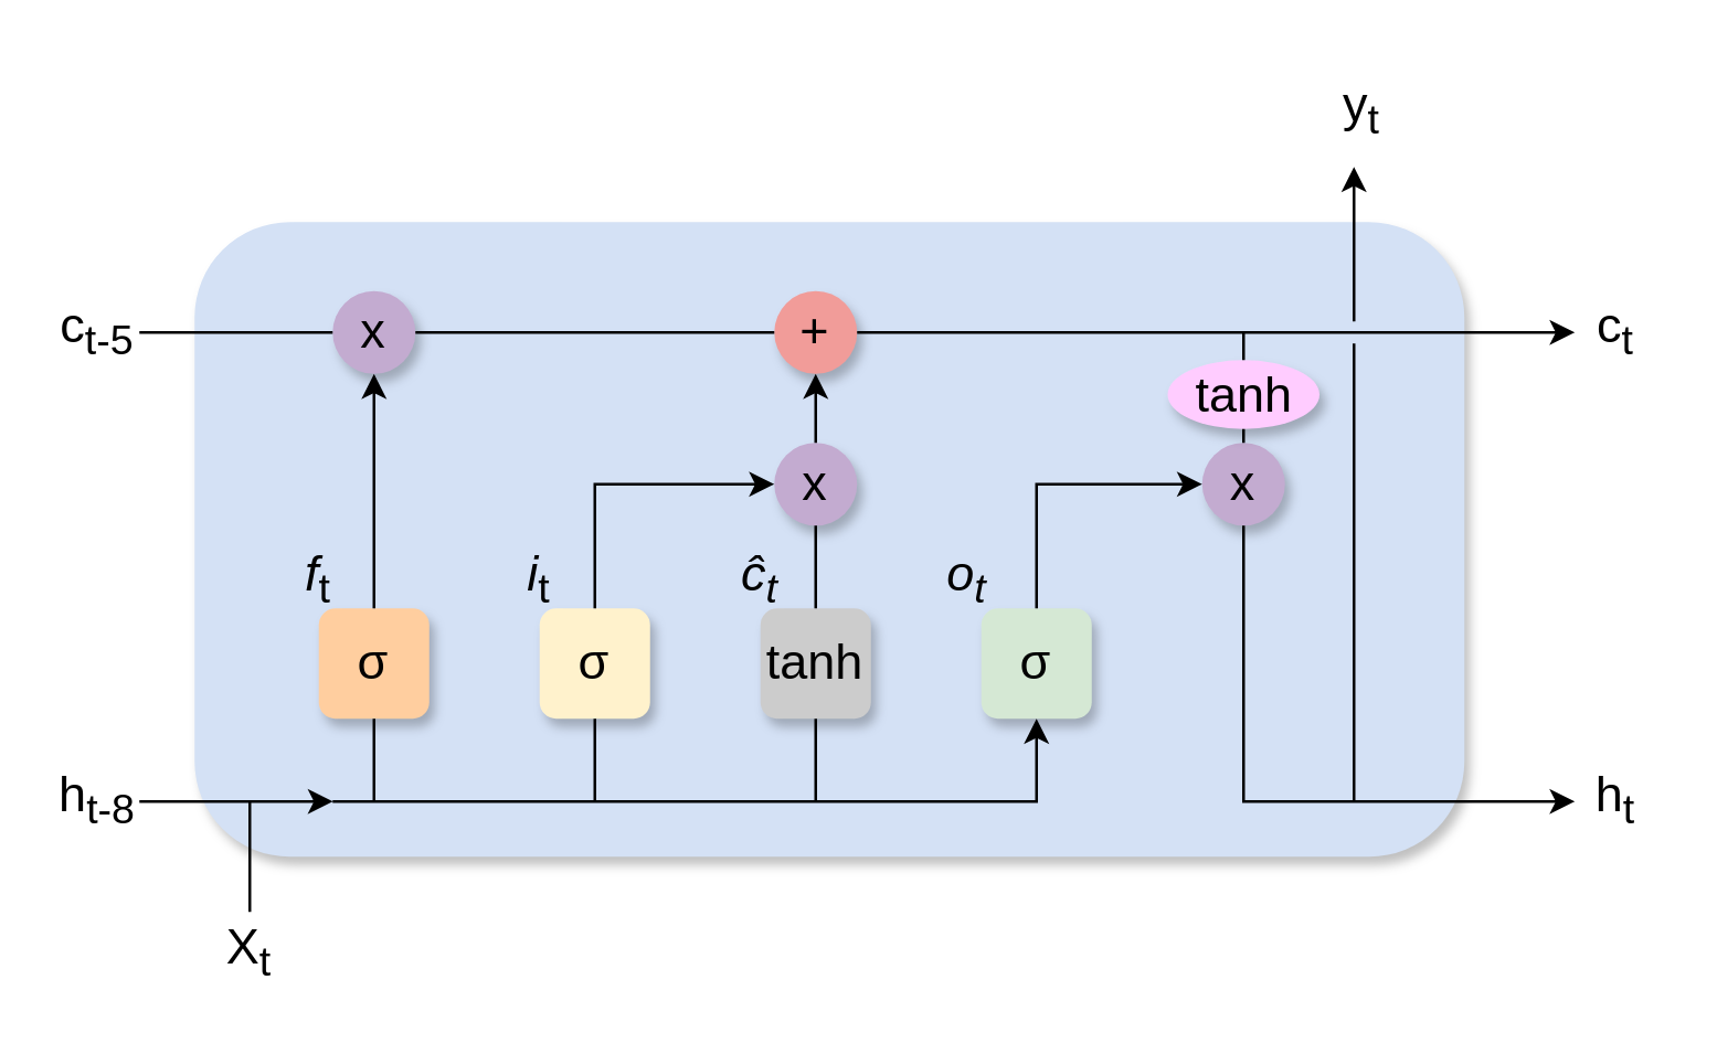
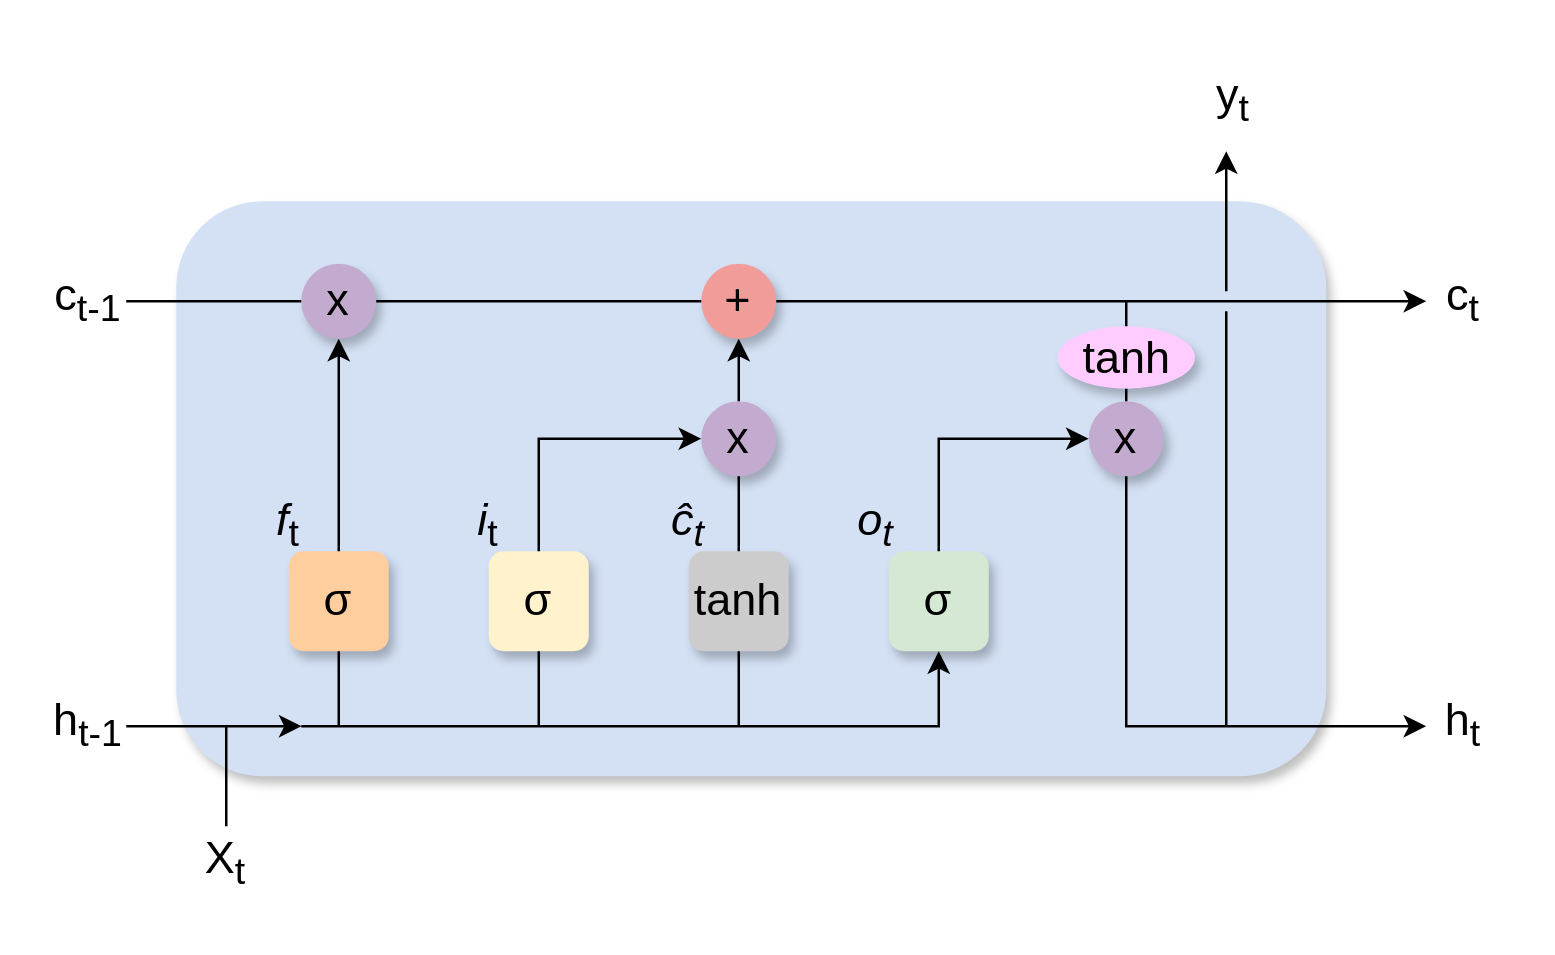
  <mxCell id="0" />
  <mxCell id="1" parent="0" />
  <mxCell id="2" value="" style="rounded=1;whiteSpace=wrap;html=1;fillColor=#D4E1F5;strokeColor=none;shadow=1;" vertex="1" parent="1"><mxGeometry x="70" y="80" width="460" height="230" as="geometry" /></mxCell>
  <mxCell id="3" value="&lt;font style=&quot;font-size: 18px;&quot;&gt;σ&lt;/font&gt;" style="rounded=1;whiteSpace=wrap;html=1;fillColor=#FFCE9F;shadow=1;strokeColor=none;" vertex="1" parent="1"><mxGeometry x="115" y="220" width="40" height="40" as="geometry" /></mxCell>
  <mxCell id="4" value="&lt;font style=&quot;font-size: 18px;&quot;&gt;σ&lt;/font&gt;" style="rounded=1;whiteSpace=wrap;html=1;fillColor=#FFF2CC;shadow=1;strokeColor=none;" vertex="1" parent="1"><mxGeometry x="195" y="220" width="40" height="40" as="geometry" /></mxCell>
  <mxCell id="5" value="&lt;font style=&quot;font-size: 18px;&quot;&gt;tanh&lt;/font&gt;" style="rounded=1;whiteSpace=wrap;html=1;fillColor=#CCCCCC;shadow=1;strokeColor=none;" vertex="1" parent="1"><mxGeometry x="275" y="220" width="40" height="40" as="geometry" /></mxCell>
  <mxCell id="6" value="&lt;font style=&quot;font-size: 18px;&quot;&gt;σ&lt;/font&gt;" style="rounded=1;whiteSpace=wrap;html=1;fillColor=#D5E8D4;shadow=1;strokeColor=none;" vertex="1" parent="1"><mxGeometry x="355" y="220" width="40" height="40" as="geometry" /></mxCell>
  <mxCell id="7" value="&lt;font style=&quot;font-size: 18px;&quot;&gt;x&lt;/font&gt;" style="ellipse;whiteSpace=wrap;html=1;aspect=fixed;fillColor=#C3ABD0;shadow=1;strokeColor=none;" vertex="1" parent="1"><mxGeometry x="435" y="160" width="30" height="30" as="geometry" /></mxCell>
  <mxCell id="8" value="&lt;font style=&quot;font-size: 18px;&quot;&gt;tanh&lt;/font&gt;" style="ellipse;whiteSpace=wrap;html=1;fillColor=#FFCCFF;shadow=1;strokeColor=none;" vertex="1" parent="1"><mxGeometry x="422.5" y="130" width="55" height="25" as="geometry" /></mxCell>
  <mxCell id="9" value="&lt;font style=&quot;font-size: 18px;&quot;&gt;x&lt;/font&gt;" style="ellipse;whiteSpace=wrap;html=1;aspect=fixed;fillColor=#C3ABD0;shadow=1;strokeColor=none;" vertex="1" parent="1"><mxGeometry x="120" y="105" width="30" height="30" as="geometry" /></mxCell>
  <mxCell id="10" value="&lt;font style=&quot;font-size: 18px;&quot;&gt;+&lt;/font&gt;" style="ellipse;whiteSpace=wrap;html=1;aspect=fixed;fillColor=#F19C99;shadow=1;strokeColor=none;" vertex="1" parent="1"><mxGeometry x="280" y="105" width="30" height="30" as="geometry" /></mxCell>
  <mxCell id="11" value="&lt;font style=&quot;font-size: 18px;&quot;&gt;x&lt;/font&gt;" style="ellipse;whiteSpace=wrap;html=1;aspect=fixed;fillColor=#C3ABD0;shadow=1;strokeColor=none;" vertex="1" parent="1"><mxGeometry x="280" y="160" width="30" height="30" as="geometry" /></mxCell>
  <mxCell id="12" value="" style="endArrow=classic;html=1;rounded=0;entryX=0.109;entryY=0.913;entryDx=0;entryDy=0;entryPerimeter=0;startArrow=none;" edge="1" parent="1" source="27" target="2"><mxGeometry width="50" height="50" relative="1" as="geometry"><mxPoint x="40" y="290" as="sourcePoint" /><mxPoint x="100" y="290" as="targetPoint" /></mxGeometry></mxCell>
  <mxCell id="13" value="" style="endArrow=none;html=1;rounded=0;startArrow=none;" edge="1" parent="1" source="14"><mxGeometry width="50" height="50" relative="1" as="geometry"><mxPoint x="90" y="330" as="sourcePoint" /><mxPoint x="90" y="290" as="targetPoint" /></mxGeometry></mxCell>
  <mxCell id="14" value="&lt;font style=&quot;font-size: 18px;&quot;&gt;X&lt;sub&gt;t&lt;/sub&gt;&lt;/font&gt;" style="text;html=1;strokeColor=none;fillColor=none;align=center;verticalAlign=middle;whiteSpace=wrap;rounded=0;" vertex="1" parent="1"><mxGeometry x="60" y="330" width="60" height="30" as="geometry" /></mxCell>
  <mxCell id="15" value="" style="endArrow=none;html=1;rounded=0;" edge="1" parent="1" target="14"><mxGeometry width="50" height="50" relative="1" as="geometry"><mxPoint x="90" y="330" as="sourcePoint" /><mxPoint x="90" y="290" as="targetPoint" /></mxGeometry></mxCell>
  <mxCell id="16" value="" style="endArrow=classic;html=1;rounded=0;entryX=0.5;entryY=1;entryDx=0;entryDy=0;" edge="1" parent="1" target="6"><mxGeometry width="50" height="50" relative="1" as="geometry"><mxPoint x="120" y="290" as="sourcePoint" /><mxPoint x="270" y="220" as="targetPoint" /><Array as="points"><mxPoint x="375" y="290" /></Array></mxGeometry></mxCell>
  <mxCell id="17" value="" style="endArrow=none;html=1;rounded=0;entryX=0.5;entryY=1;entryDx=0;entryDy=0;" edge="1" parent="1" target="3"><mxGeometry width="50" height="50" relative="1" as="geometry"><mxPoint x="135" y="290" as="sourcePoint" /><mxPoint x="270" y="220" as="targetPoint" /></mxGeometry></mxCell>
  <mxCell id="18" value="" style="endArrow=none;html=1;rounded=0;entryX=0.5;entryY=1;entryDx=0;entryDy=0;" edge="1" parent="1" target="4"><mxGeometry width="50" height="50" relative="1" as="geometry"><mxPoint x="215" y="290" as="sourcePoint" /><mxPoint x="145" y="270" as="targetPoint" /></mxGeometry></mxCell>
  <mxCell id="19" value="" style="endArrow=none;html=1;rounded=0;entryX=0.5;entryY=1;entryDx=0;entryDy=0;" edge="1" parent="1" target="5"><mxGeometry width="50" height="50" relative="1" as="geometry"><mxPoint x="295" y="290" as="sourcePoint" /><mxPoint x="225" y="270" as="targetPoint" /></mxGeometry></mxCell>
  <mxCell id="20" value="" style="endArrow=classic;html=1;rounded=0;exitX=0.5;exitY=0;exitDx=0;exitDy=0;entryX=0.5;entryY=1;entryDx=0;entryDy=0;" edge="1" parent="1" source="3" target="9"><mxGeometry width="50" height="50" relative="1" as="geometry"><mxPoint x="220" y="270" as="sourcePoint" /><mxPoint x="270" y="220" as="targetPoint" /></mxGeometry></mxCell>
  <mxCell id="21" value="" style="endArrow=classic;html=1;rounded=0;exitX=0.5;exitY=0;exitDx=0;exitDy=0;entryX=0;entryY=0.5;entryDx=0;entryDy=0;" edge="1" parent="1" source="4" target="11"><mxGeometry width="50" height="50" relative="1" as="geometry"><mxPoint x="220" y="270" as="sourcePoint" /><mxPoint x="270" y="220" as="targetPoint" /><Array as="points"><mxPoint x="215" y="175" /></Array></mxGeometry></mxCell>
  <mxCell id="22" value="" style="endArrow=none;html=1;rounded=0;exitX=0.5;exitY=0;exitDx=0;exitDy=0;entryX=0.5;entryY=1;entryDx=0;entryDy=0;" edge="1" parent="1" source="5" target="11"><mxGeometry width="50" height="50" relative="1" as="geometry"><mxPoint x="220" y="270" as="sourcePoint" /><mxPoint x="270" y="220" as="targetPoint" /></mxGeometry></mxCell>
  <mxCell id="23" value="" style="endArrow=classic;html=1;rounded=0;exitX=0.5;exitY=0;exitDx=0;exitDy=0;entryX=0.5;entryY=1;entryDx=0;entryDy=0;" edge="1" parent="1" source="11" target="10"><mxGeometry width="50" height="50" relative="1" as="geometry"><mxPoint x="220" y="270" as="sourcePoint" /><mxPoint x="270" y="220" as="targetPoint" /></mxGeometry></mxCell>
  <mxCell id="24" value="" style="endArrow=none;html=1;rounded=0;exitX=1;exitY=0.5;exitDx=0;exitDy=0;entryX=0;entryY=0.5;entryDx=0;entryDy=0;" edge="1" parent="1" source="9" target="10"><mxGeometry width="50" height="50" relative="1" as="geometry"><mxPoint x="220" y="270" as="sourcePoint" /><mxPoint x="270" y="220" as="targetPoint" /></mxGeometry></mxCell>
  <mxCell id="25" value="" style="endArrow=none;html=1;rounded=0;exitX=0;exitY=0.5;exitDx=0;exitDy=0;" edge="1" parent="1" source="9"><mxGeometry width="50" height="50" relative="1" as="geometry"><mxPoint x="220" y="270" as="sourcePoint" /><mxPoint x="50" y="120" as="targetPoint" /></mxGeometry></mxCell>
- <mxCell id="26" value="&lt;sub&gt;&lt;font style=&quot;font-size: 18px;&quot;&gt;c&lt;sub style=&quot;&quot;&gt;t-5&lt;/sub&gt;&lt;/font&gt;&lt;/sub&gt;" style="text;html=1;strokeColor=none;fillColor=none;align=center;verticalAlign=middle;whiteSpace=wrap;rounded=0;" vertex="1" parent="1"><mxGeometry x="20" y="100" width="30" height="40" as="geometry" /></mxCell>
- <mxCell id="27" value="&lt;sub&gt;&lt;font style=&quot;font-size: 18px;&quot;&gt;h&lt;sub style=&quot;&quot;&gt;t-8&lt;/sub&gt;&lt;/font&gt;&lt;/sub&gt;" style="text;html=1;strokeColor=none;fillColor=none;align=center;verticalAlign=middle;whiteSpace=wrap;rounded=0;" vertex="1" parent="1"><mxGeometry x="20" y="270" width="30" height="40" as="geometry" /></mxCell>
+ <mxCell id="26" value="&lt;sub&gt;&lt;font style=&quot;font-size: 18px;&quot;&gt;c&lt;sub style=&quot;&quot;&gt;t-1&lt;/sub&gt;&lt;/font&gt;&lt;/sub&gt;" style="text;html=1;strokeColor=none;fillColor=none;align=center;verticalAlign=middle;whiteSpace=wrap;rounded=0;" vertex="1" parent="1"><mxGeometry x="20" y="100" width="30" height="40" as="geometry" /></mxCell>
+ <mxCell id="27" value="&lt;sub&gt;&lt;font style=&quot;font-size: 18px;&quot;&gt;h&lt;sub style=&quot;&quot;&gt;t-1&lt;/sub&gt;&lt;/font&gt;&lt;/sub&gt;" style="text;html=1;strokeColor=none;fillColor=none;align=center;verticalAlign=middle;whiteSpace=wrap;rounded=0;" vertex="1" parent="1"><mxGeometry x="20" y="270" width="30" height="40" as="geometry" /></mxCell>
  <mxCell id="28" value="" style="endArrow=classic;html=1;rounded=0;fontSize=18;exitX=0.5;exitY=0;exitDx=0;exitDy=0;entryX=0;entryY=0.5;entryDx=0;entryDy=0;" edge="1" parent="1" source="6" target="7"><mxGeometry width="50" height="50" relative="1" as="geometry"><mxPoint x="370" y="240" as="sourcePoint" /><mxPoint x="420" y="190" as="targetPoint" /><Array as="points"><mxPoint x="375" y="175" /></Array></mxGeometry></mxCell>
  <mxCell id="29" value="" style="endArrow=none;html=1;rounded=0;fontSize=18;entryX=0.5;entryY=0;entryDx=0;entryDy=0;exitX=0.5;exitY=1;exitDx=0;exitDy=0;" edge="1" parent="1" source="8" target="7"><mxGeometry width="50" height="50" relative="1" as="geometry"><mxPoint x="450" y="150" as="sourcePoint" /><mxPoint x="420" y="190" as="targetPoint" /></mxGeometry></mxCell>
  <mxCell id="30" value="" style="endArrow=classic;html=1;rounded=0;fontSize=18;exitX=1;exitY=0.5;exitDx=0;exitDy=0;" edge="1" parent="1" source="10"><mxGeometry width="50" height="50" relative="1" as="geometry"><mxPoint x="370" y="240" as="sourcePoint" /><mxPoint x="570" y="120" as="targetPoint" /></mxGeometry></mxCell>
  <mxCell id="31" value="" style="endArrow=classic;html=1;rounded=0;fontSize=18;exitX=0.5;exitY=1;exitDx=0;exitDy=0;" edge="1" parent="1" source="7"><mxGeometry width="50" height="50" relative="1" as="geometry"><mxPoint x="370" y="240" as="sourcePoint" /><mxPoint x="570" y="290" as="targetPoint" /><Array as="points"><mxPoint x="450" y="290" /></Array></mxGeometry></mxCell>
  <mxCell id="32" value="" style="endArrow=none;html=1;rounded=0;fontSize=18;entryX=0.5;entryY=0;entryDx=0;entryDy=0;" edge="1" parent="1" target="8"><mxGeometry width="50" height="50" relative="1" as="geometry"><mxPoint x="450" y="120" as="sourcePoint" /><mxPoint x="420" y="190" as="targetPoint" /></mxGeometry></mxCell>
  <mxCell id="33" value="" style="endArrow=classic;html=1;rounded=0;fontSize=18;jumpStyle=gap;jumpSize=8;" edge="1" parent="1"><mxGeometry width="50" height="50" relative="1" as="geometry"><mxPoint x="490" y="290" as="sourcePoint" /><mxPoint x="490" y="60" as="targetPoint" /></mxGeometry></mxCell>
  <mxCell id="34" value="&lt;sub&gt;&lt;font style=&quot;font-size: 18px;&quot;&gt;y&lt;sub style=&quot;&quot;&gt;t&lt;/sub&gt;&lt;/font&gt;&lt;/sub&gt;" style="text;html=1;strokeColor=none;fillColor=none;align=center;verticalAlign=middle;whiteSpace=wrap;rounded=0;" vertex="1" parent="1"><mxGeometry x="477.5" y="20" width="30" height="40" as="geometry" /></mxCell>
  <mxCell id="35" value="&lt;sub&gt;&lt;font style=&quot;font-size: 18px;&quot;&gt;c&lt;sub style=&quot;&quot;&gt;t&lt;/sub&gt;&lt;/font&gt;&lt;/sub&gt;" style="text;html=1;strokeColor=none;fillColor=none;align=center;verticalAlign=middle;whiteSpace=wrap;rounded=0;" vertex="1" parent="1"><mxGeometry x="570" y="105" width="30" height="30" as="geometry" /></mxCell>
  <mxCell id="36" value="&lt;sub&gt;&lt;font style=&quot;font-size: 18px;&quot;&gt;h&lt;sub style=&quot;&quot;&gt;t&lt;/sub&gt;&lt;/font&gt;&lt;/sub&gt;" style="text;html=1;strokeColor=none;fillColor=none;align=center;verticalAlign=middle;whiteSpace=wrap;rounded=0;" vertex="1" parent="1"><mxGeometry x="570" y="270" width="30" height="40" as="geometry" /></mxCell>
  <mxCell id="37" value="&lt;sub&gt;&lt;font style=&quot;font-size: 18px;&quot;&gt;&lt;i&gt;f&lt;/i&gt;&lt;sub style=&quot;&quot;&gt;t&lt;/sub&gt;&lt;/font&gt;&lt;/sub&gt;" style="text;html=1;strokeColor=none;fillColor=none;align=center;verticalAlign=middle;whiteSpace=wrap;rounded=0;" vertex="1" parent="1"><mxGeometry x="100" y="190" width="30" height="40" as="geometry" /></mxCell>
  <mxCell id="38" value="&lt;sub&gt;&lt;font style=&quot;font-size: 18px;&quot;&gt;&lt;i&gt;i&lt;/i&gt;&lt;sub style=&quot;&quot;&gt;t&lt;/sub&gt;&lt;/font&gt;&lt;/sub&gt;" style="text;html=1;strokeColor=none;fillColor=none;align=center;verticalAlign=middle;whiteSpace=wrap;rounded=0;" vertex="1" parent="1"><mxGeometry x="180" y="190" width="30" height="40" as="geometry" /></mxCell>
  <mxCell id="39" value="&lt;sub&gt;&lt;font style=&quot;&quot;&gt;&lt;i style=&quot;&quot;&gt;&lt;span style=&quot;font-size: 18px;&quot;&gt;ĉ&lt;sub&gt;t&lt;/sub&gt;&lt;/span&gt;&lt;/i&gt;&lt;/font&gt;&lt;/sub&gt;" style="text;html=1;strokeColor=none;fillColor=none;align=center;verticalAlign=middle;whiteSpace=wrap;rounded=0;" vertex="1" parent="1"><mxGeometry x="260" y="190" width="30" height="40" as="geometry" /></mxCell>
  <mxCell id="40" value="&lt;sub&gt;&lt;font style=&quot;&quot;&gt;&lt;i style=&quot;&quot;&gt;&lt;span style=&quot;font-size: 18px;&quot;&gt;o&lt;sub&gt;t&lt;/sub&gt;&lt;/span&gt;&lt;/i&gt;&lt;/font&gt;&lt;/sub&gt;" style="text;html=1;strokeColor=none;fillColor=none;align=center;verticalAlign=middle;whiteSpace=wrap;rounded=0;" vertex="1" parent="1"><mxGeometry x="335" y="190" width="30" height="40" as="geometry" /></mxCell>
